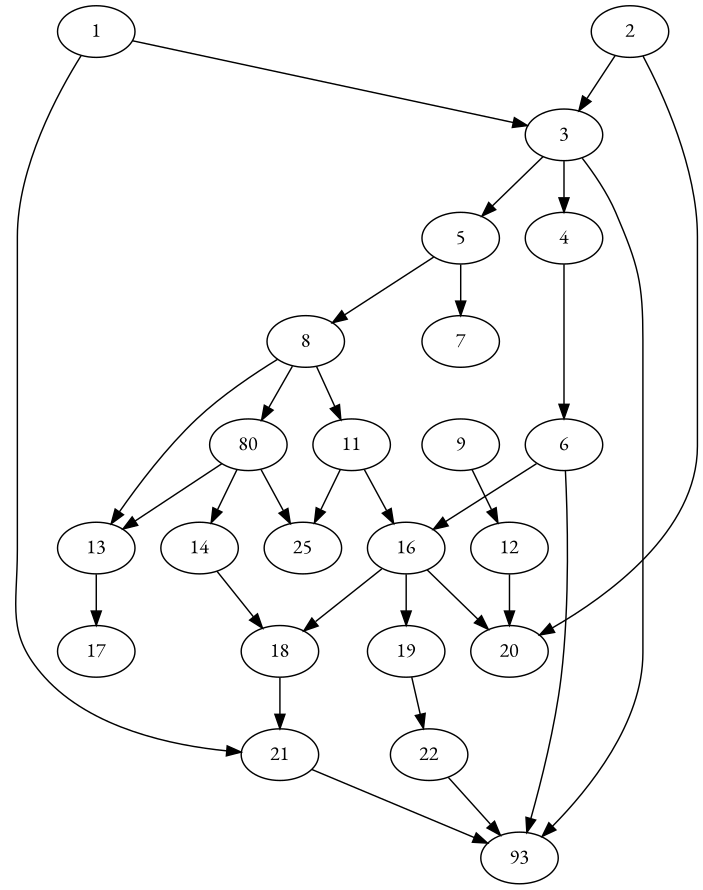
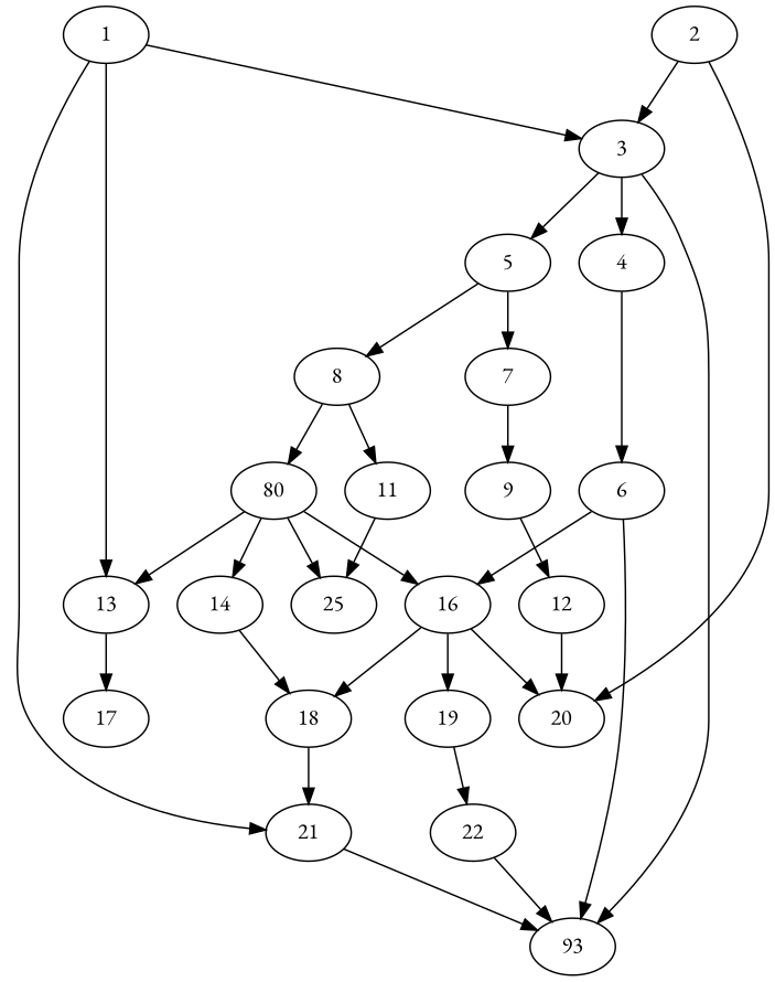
  digraph {
    fontname="EB Garamond"
    node [fontname="EB Garamond"]
    edge [fontname="EB Garamond"]
    1
    3
    13
    21
    5
    4
    n7 [label=93]
    17
    7
    8
    6
    2
    20
    9
    12
    16
    19
    18
    11
    n20 [label=80]
    22
    n22 [label=25]
    14
    1 -> 3
-   8 -> 13
+   1 -> 13
    1 -> 21
    3 -> 5
    3 -> 4
    3 -> n7
    13 -> 17
    21 -> n7
    5 -> 7
    5 -> 8
    4 -> 6
+   7 -> 9
    8 -> 11
    8 -> n20
    6 -> n7
    6 -> 16
    2 -> 3
    2 -> 20
    9 -> 12
    12 -> 20
    16 -> 20
    16 -> 19
    16 -> 18
    19 -> 22
    18 -> 21
-   11 -> 16
+   n20 -> 16
    11 -> n22
    n20 -> 13
    n20 -> n22
    n20 -> 14
    22 -> n7
    14 -> 18
  }
